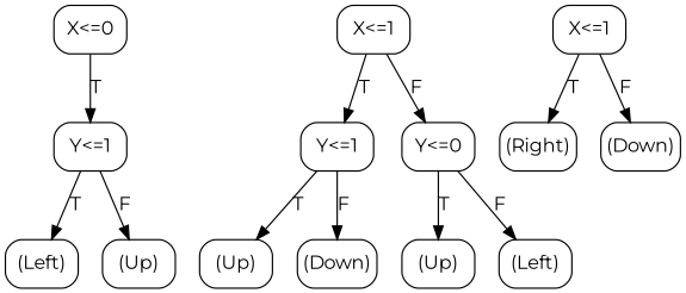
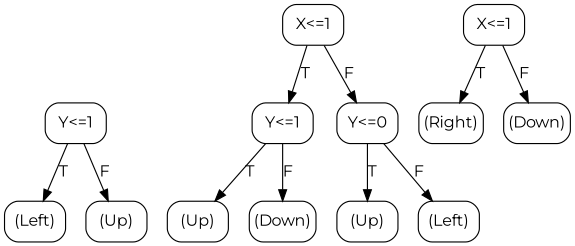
  digraph {
    fontname=Montserrat
    node [fontname=Montserrat margin="0.05,0.05" shape=box style=rounded]
    edge [fontname=Montserrat]
    n1 [label="(Left)"]
    n2 [label="(Up)"]
    n3 [label="Y<=1"]
    n4 [label="(Up)"]
    n5 [label="(Down)"]
    n6 [label="Y<=1"]
    n7 [label="(Up)"]
    n8 [label="(Left)"]
    n9 [label="Y<=0"]
    n10 [label="X<=1"]
    n11 [label="(Right)"]
    n12 [label="(Down)"]
    n13 [label="X<=1"]
-   n14 [label="X<=0"]
    n3 -> n1 [label=T]
    n3 -> n2 [label=F]
    n6 -> n4 [label=T]
    n6 -> n5 [label=F]
    n9 -> n7 [label=T]
    n9 -> n8 [label=F]
    n10 -> n6 [label=T]
    n10 -> n9 [label=F]
    n13 -> n11 [label=T]
    n13 -> n12 [label=F]
-   n14 -> n3 [label=T]
  }
